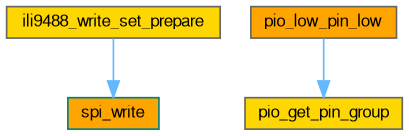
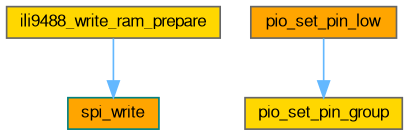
  digraph {
    rankdir=TB
    node [color=gray40 fillcolor=gold fontname=FreeSans fontsize=10 shape=box style=filled]
    edge [color=steelblue1 fontname=FreeSans fontsize=10 labelfontname=FreeSans labelfontsize=10 style=solid]
-   n1 [fontcolor=black height=0.2 label=ili9488_write_set_prepare width=0.4]
+   n1 [fontcolor=black height=0.2 label=ili9488_write_ram_prepare width=0.4]
    n2 [color=teal fillcolor=orange height=0.2 label=spi_write width=0.4]
-   n3 [fillcolor=orange height=0.2 label=pio_low_pin_low width=0.4]
-   n4 [height=0.2 label=pio_get_pin_group width=0.4]
+   n3 [fillcolor=orange height=0.2 label=pio_set_pin_low width=0.4]
+   n4 [height=0.2 label=pio_set_pin_group width=0.4]
    n1 -> n2
    n3 -> n4
  }
